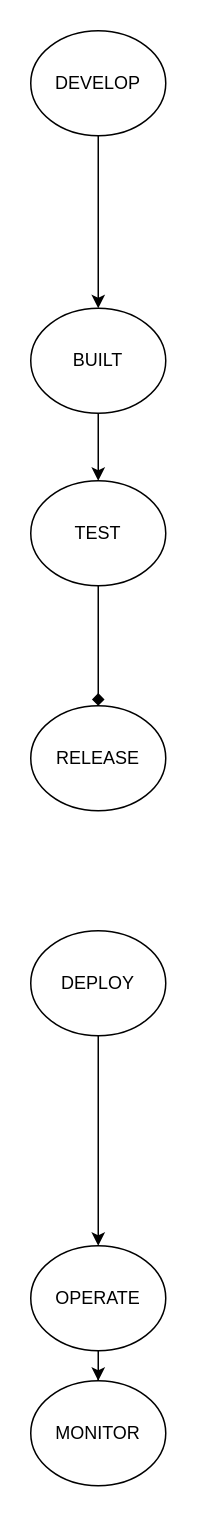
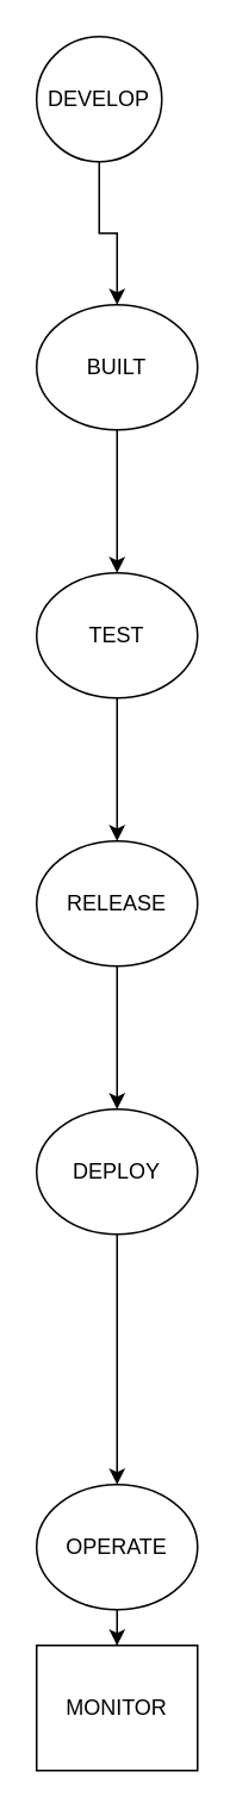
  <mxCell id="0" />
  <mxCell id="1" parent="0" />
  <mxCell id="2" value="" style="edgeStyle=orthogonalEdgeStyle;rounded=0;orthogonalLoop=1;jettySize=auto;html=1;" edge="1" parent="1" source="3" target="5"><mxGeometry relative="1" as="geometry" /></mxCell>
- <mxCell id="3" value="DEVELOP" style="ellipse;whiteSpace=wrap;html=1;" vertex="1" parent="1"><mxGeometry x="20" y="20" width="90" height="70" as="geometry" /></mxCell>
+ <mxCell id="3" value="DEVELOP" style="ellipse;whiteSpace=wrap;html=1;" vertex="1" parent="1"><mxGeometry x="20" y="20" width="70" height="70" as="geometry" /></mxCell>
  <mxCell id="4" value="" style="edgeStyle=orthogonalEdgeStyle;rounded=0;orthogonalLoop=1;jettySize=auto;html=1;" edge="1" parent="1" source="5" target="7"><mxGeometry relative="1" as="geometry" /></mxCell>
- <mxCell id="5" value="BUILT" style="ellipse;whiteSpace=wrap;html=1;" vertex="1" parent="1"><mxGeometry x="20" y="205" width="90" height="70" as="geometry" /></mxCell>
- <mxCell id="6" value="" style="edgeStyle=orthogonalEdgeStyle;rounded=0;orthogonalLoop=1;jettySize=auto;html=1;endArrow=diamond;" edge="1" parent="1" source="7" target="9"><mxGeometry relative="1" as="geometry" /></mxCell>
+ <mxCell id="5" value="BUILT" style="ellipse;whiteSpace=wrap;html=1;" vertex="1" parent="1"><mxGeometry x="20" y="170" width="90" height="70" as="geometry" /></mxCell>
+ <mxCell id="6" value="" style="edgeStyle=orthogonalEdgeStyle;rounded=0;orthogonalLoop=1;jettySize=auto;html=1;" edge="1" parent="1" source="7" target="9"><mxGeometry relative="1" as="geometry" /></mxCell>
  <mxCell id="7" value="TEST" style="ellipse;whiteSpace=wrap;html=1;" vertex="1" parent="1"><mxGeometry x="20" y="320" width="90" height="70" as="geometry" /></mxCell>
+ <mxCell id="8" value="" style="edgeStyle=orthogonalEdgeStyle;rounded=0;orthogonalLoop=1;jettySize=auto;html=1;" edge="1" parent="1" source="9" target="11"><mxGeometry relative="1" as="geometry" /></mxCell>
  <mxCell id="9" value="RELEASE" style="ellipse;whiteSpace=wrap;html=1;" vertex="1" parent="1"><mxGeometry x="20" y="470" width="90" height="70" as="geometry" /></mxCell>
  <mxCell id="10" value="" style="edgeStyle=orthogonalEdgeStyle;rounded=0;orthogonalLoop=1;jettySize=auto;html=1;" edge="1" parent="1" source="11" target="13"><mxGeometry relative="1" as="geometry" /></mxCell>
  <mxCell id="11" value="DEPLOY" style="ellipse;whiteSpace=wrap;html=1;" vertex="1" parent="1"><mxGeometry x="20" y="620" width="90" height="70" as="geometry" /></mxCell>
  <mxCell id="12" value="" style="edgeStyle=orthogonalEdgeStyle;rounded=0;orthogonalLoop=1;jettySize=auto;html=1;" edge="1" parent="1" source="13" target="14"><mxGeometry relative="1" as="geometry" /></mxCell>
  <mxCell id="13" value="OPERATE" style="ellipse;whiteSpace=wrap;html=1;" vertex="1" parent="1"><mxGeometry x="20" y="830" width="90" height="70" as="geometry" /></mxCell>
- <mxCell id="14" value="MONITOR" style="ellipse;whiteSpace=wrap;html=1;" vertex="1" parent="1"><mxGeometry x="20" y="920" width="90" height="70" as="geometry" /></mxCell>
+ <mxCell id="14" value="MONITOR" style="whiteSpace=wrap;html=1;rounded=0;" vertex="1" parent="1"><mxGeometry x="20" y="920" width="90" height="70" as="geometry" /></mxCell>
